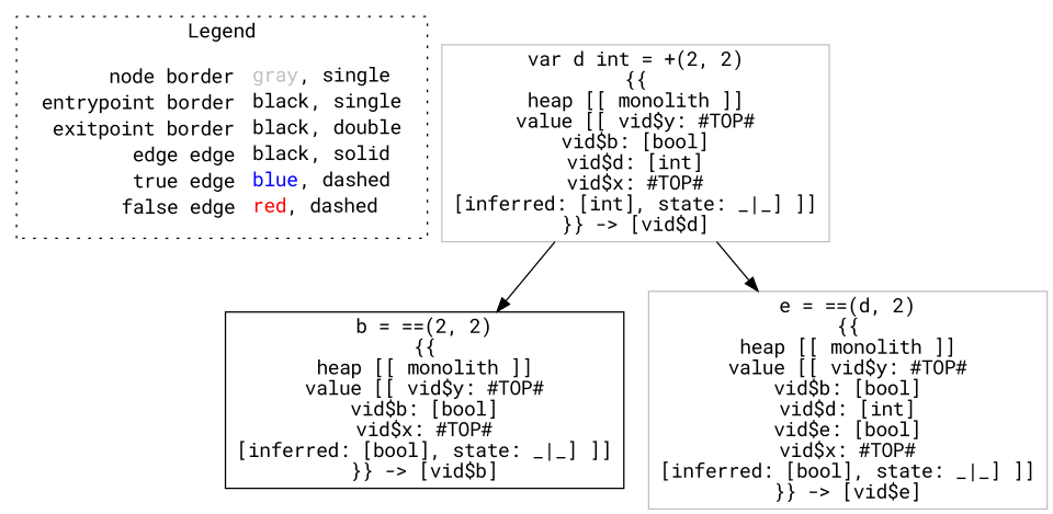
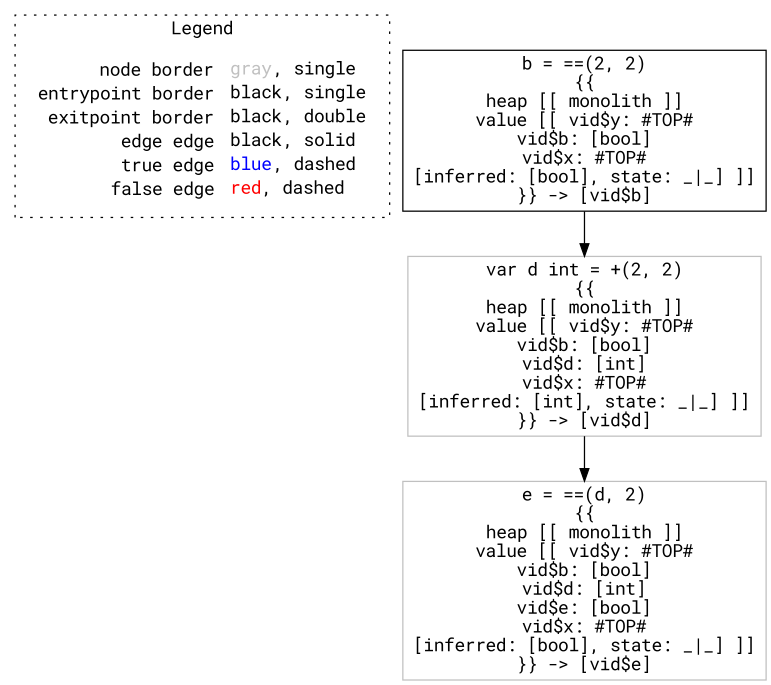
  digraph {
    fontname="Roboto Mono"
    node [fontname="Roboto Mono" shape=rect color=gray]
    edge [color=black fontname="Roboto Mono"]
    n1 [label=<<table border="0" cellpadding="2" cellspacing="0" cellborder="0"><tr><td align="right">node border&nbsp;</td><td align="left"><font color="gray">gray</font>, single</td></tr><tr><td align="right">entrypoint border&nbsp;</td><td align="left"><font color="black">black</font>, single</td></tr><tr><td align="right">exitpoint border&nbsp;</td><td align="left"><font color="black">black</font>, double</td></tr><tr><td align="right">edge edge&nbsp;</td><td align="left"><font color="black">black</font>, solid</td></tr><tr><td align="right">true edge&nbsp;</td><td align="left"><font color="blue">blue</font>, dashed</td></tr><tr><td align="right">false edge&nbsp;</td><td align="left"><font color="red">red</font>, dashed</td></tr></table>> shape=plaintext color=""]
    n2 [color=black label=<b = ==(2, 2)<BR/>{{<BR/>heap [[ monolith ]]<BR/>value [[ vid$y: #TOP#<BR/>vid$b: [bool]<BR/>vid$x: #TOP#<BR/>[inferred: [bool], state: _|_] ]]<BR/>}} -&gt; [vid$b]>]
    n3 [label=<var d int = +(2, 2)<BR/>{{<BR/>heap [[ monolith ]]<BR/>value [[ vid$y: #TOP#<BR/>vid$b: [bool]<BR/>vid$d: [int]<BR/>vid$x: #TOP#<BR/>[inferred: [int], state: _|_] ]]<BR/>}} -&gt; [vid$d]>]
    n4 [label=<e = ==(d, 2)<BR/>{{<BR/>heap [[ monolith ]]<BR/>value [[ vid$y: #TOP#<BR/>vid$b: [bool]<BR/>vid$d: [int]<BR/>vid$e: [bool]<BR/>vid$x: #TOP#<BR/>[inferred: [bool], state: _|_] ]]<BR/>}} -&gt; [vid$e]>]
    subgraph cluster_1 {
      label=Legend
      style=dotted
      n1
    }
-   n3 -> n2
+   n2 -> n3
    n3 -> n4
  }
